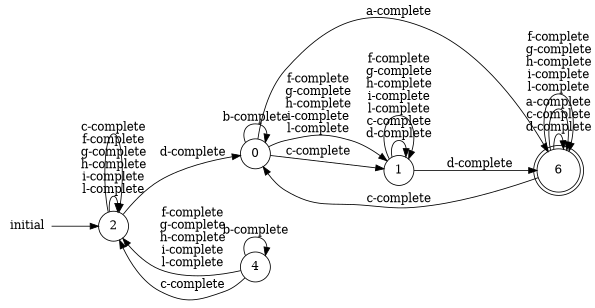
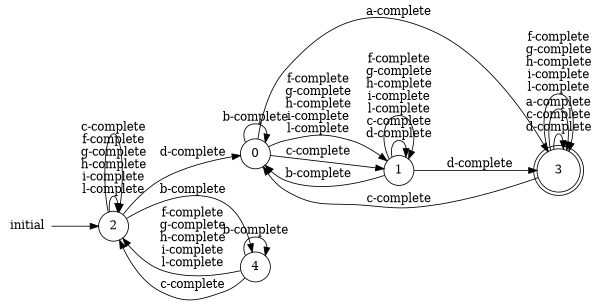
  digraph {
    rankdir=LR
    node [shape=circle]
    0
-   3 [shape=doublecircle label=6]
+   3 [shape=doublecircle]
    1
    2
    4
    initial [shape=plaintext]
    0 -> 0 [label="b-complete"]
    0 -> 3 [label="a-complete"]
    0 -> 1 [label="f-complete\ng-complete\nh-complete\ni-complete\nl-complete"]
    0 -> 1 [label="c-complete"]
    3 -> 0 [label="c-complete"]
    3 -> 3 [label="c-complete\nd-complete"]
    3 -> 3 [label="a-complete"]
    3 -> 3 [label="f-complete\ng-complete\nh-complete\ni-complete\nl-complete"]
+   1 -> 0 [label="b-complete"]
    1 -> 3 [label="d-complete"]
    1 -> 1 [label="c-complete\nd-complete"]
    1 -> 1 [label="f-complete\ng-complete\nh-complete\ni-complete\nl-complete"]
    2 -> 0 [label="d-complete"]
    2 -> 2 [label="f-complete\ng-complete\nh-complete\ni-complete\nl-complete"]
    2 -> 2 [label="c-complete"]
+   2 -> 4 [label="b-complete"]
    4 -> 2 [label="f-complete\ng-complete\nh-complete\ni-complete\nl-complete"]
    4 -> 2 [label="c-complete"]
    4 -> 4 [label="b-complete"]
    initial -> 2
  }
